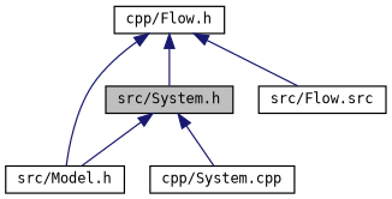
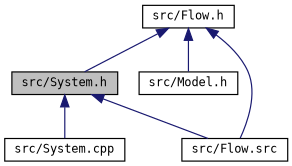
  digraph {
    fontname="DejaVu Sans Mono"
    node [color=black fillcolor=white fontname="DejaVu Sans Mono" fontsize=10 shape=record style=filled]
    edge [color=midnightblue dir=back fontname="DejaVu Sans Mono" fontsize=10 labelfontname=Helvetica labelfontsize=10 style=solid]
    n1 [fillcolor=grey75 fontcolor=black height=0.2 label="src/System.h" width=0.4]
    n2 [height=0.2 label="src/Model.h" width=0.4]
-   n3 [height=0.2 label="cpp/System.cpp" width=0.4]
-   n4 [height=0.2 label="cpp/Flow.h" width=0.4]
+   n3 [height=0.2 label="src/System.cpp" width=0.4]
+   n4 [height=0.2 label="src/Flow.h" width=0.4]
    n5 [height=0.2 label="src/Flow.src" width=0.4]
-   n1 -> n2
+   n1 -> n5
    n1 -> n3
    n4 -> n1
    n4 -> n2
    n4 -> n5
  }
